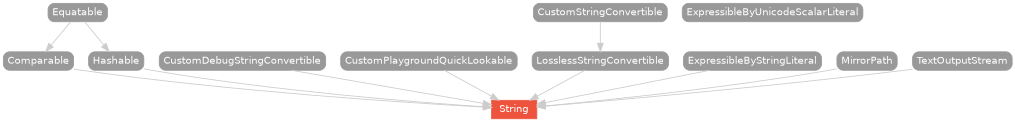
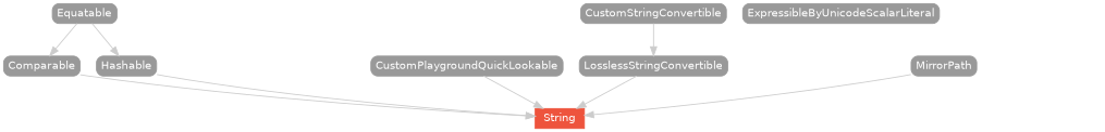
  strict digraph {
    node [color="#999999" fillcolor="#999999" fontcolor=white fontname=Helvetica fontsize=12 margin="0.07,0.05" shape=box style="filled,rounded"]
    edge [color="#cccccc"]
    String [color="#ee543d" fillcolor="#ee543d" height=0.3 style=filled]
    Comparable [height=0.3]
-   CustomDebugStringConvertible [height=0.3]
    CustomPlaygroundQuickLookable [height=0.3]
    CustomStringConvertible [height=0.3]
    LosslessStringConvertible [height=0.3]
    Equatable [height=0.3]
    Hashable [height=0.3]
-   ExpressibleByStringLiteral [height=0.3]
    ExpressibleByUnicodeScalarLiteral [height=0.3]
    MirrorPath [height=0.3]
-   TextOutputStream [height=0.3]
    subgraph sub_1 {
      rank=max
      String
    }
    Comparable -> String
-   CustomDebugStringConvertible -> String
    CustomPlaygroundQuickLookable -> String
    CustomStringConvertible -> LosslessStringConvertible
    LosslessStringConvertible -> String
    Equatable -> Comparable
    Equatable -> Hashable
    Hashable -> String
-   ExpressibleByStringLiteral -> String
    MirrorPath -> String
-   TextOutputStream -> String
  }
